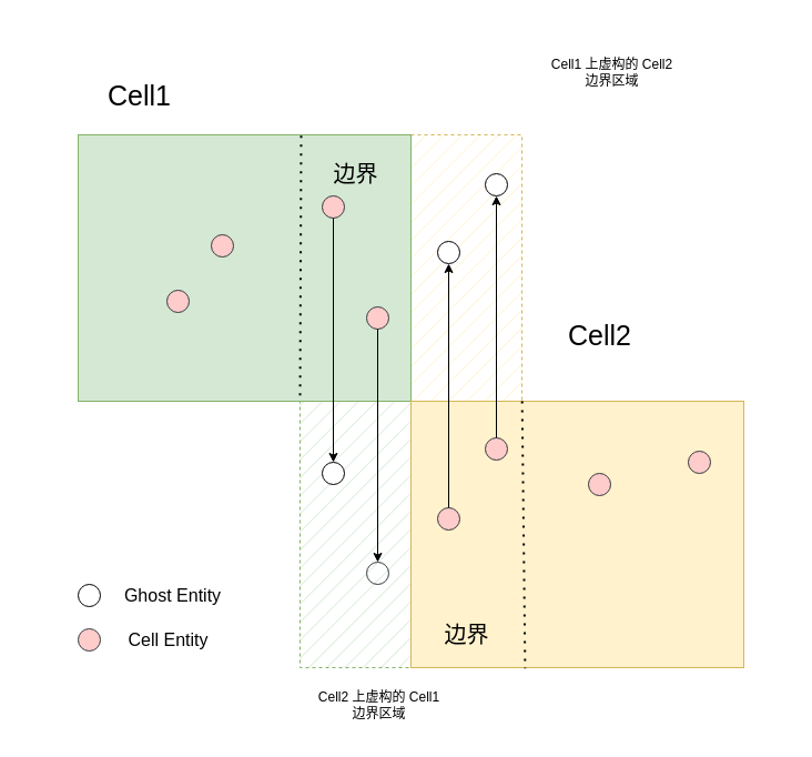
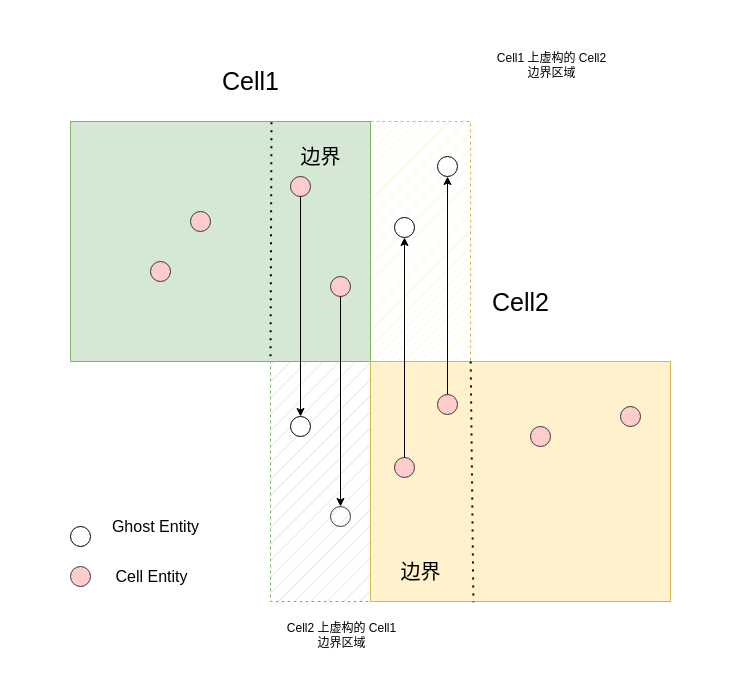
  <mxCell id="0" />
  <mxCell id="1" parent="0" />
  <mxCell id="2" value="" style="rounded=0;whiteSpace=wrap;html=1;fillColor=none;strokeColor=none;" parent="1" vertex="1"><mxGeometry x="20" y="20" width="690" height="640" as="geometry" /></mxCell>
  <mxCell id="3" value="" style="rounded=0;whiteSpace=wrap;html=1;dashed=1;fillStyle=hatch;fillColor=#fff2cc;strokeColor=#d6b656;" parent="1" vertex="1"><mxGeometry x="370" y="121" width="100" height="240" as="geometry" /></mxCell>
  <mxCell id="4" value="" style="rounded=0;whiteSpace=wrap;html=1;dashed=1;fillStyle=hatch;fillColor=#d5e8d4;strokeColor=#82b366;" parent="1" vertex="1"><mxGeometry x="270" y="361" width="100" height="240" as="geometry" /></mxCell>
  <mxCell id="5" value="" style="ellipse;whiteSpace=wrap;html=1;aspect=fixed;" parent="1" vertex="1"><mxGeometry x="437" y="156" width="20" height="20" as="geometry" /></mxCell>
  <mxCell id="6" value="" style="rounded=0;whiteSpace=wrap;html=1;fillColor=#d5e8d4;strokeColor=#82b366;" parent="1" vertex="1"><mxGeometry x="70" y="121" width="300" height="240" as="geometry" /></mxCell>
  <mxCell id="7" value="边界" style="text;html=1;align=center;verticalAlign=middle;resizable=0;points=[];autosize=1;strokeColor=none;fillColor=none;fontSize=20;" parent="1" vertex="1"><mxGeometry x="290" y="136" width="60" height="40" as="geometry" /></mxCell>
  <mxCell id="8" value="" style="ellipse;whiteSpace=wrap;html=1;aspect=fixed;fillColor=#ffcccc;strokeColor=#36393d;" parent="1" vertex="1"><mxGeometry x="290" y="176" width="20" height="20" as="geometry" /></mxCell>
  <mxCell id="9" value="" style="rounded=0;whiteSpace=wrap;html=1;fillColor=#fff2cc;strokeColor=#d6b656;" parent="1" vertex="1"><mxGeometry x="370" y="361" width="300" height="240" as="geometry" /></mxCell>
  <mxCell id="10" value="边界" style="text;html=1;align=center;verticalAlign=middle;resizable=0;points=[];autosize=1;strokeColor=none;fillColor=none;fontSize=20;" parent="1" vertex="1"><mxGeometry x="390" y="551" width="60" height="40" as="geometry" /></mxCell>
  <mxCell id="11" value="" style="ellipse;whiteSpace=wrap;html=1;aspect=fixed;fillColor=#ffcccc;strokeColor=#36393d;" parent="1" vertex="1"><mxGeometry x="437" y="394" width="20" height="20" as="geometry" /></mxCell>
  <mxCell id="12" value="" style="ellipse;whiteSpace=wrap;html=1;aspect=fixed;" parent="1" vertex="1"><mxGeometry x="290" y="416" width="20" height="20" as="geometry" /></mxCell>
  <mxCell id="13" value="" style="endArrow=none;dashed=1;html=1;dashPattern=1 3;strokeWidth=2;rounded=0;entryX=0;entryY=0;entryDx=0;entryDy=0;exitX=0.67;exitY=0.003;exitDx=0;exitDy=0;exitPerimeter=0;" parent="1" source="6" target="4" edge="1"><mxGeometry width="50" height="50" relative="1" as="geometry"><mxPoint x="350" y="71" as="sourcePoint" /><mxPoint x="460" y="291" as="targetPoint" /></mxGeometry></mxCell>
  <mxCell id="14" value="" style="endArrow=none;dashed=1;html=1;dashPattern=1 3;strokeWidth=2;rounded=0;entryX=0.343;entryY=1.003;entryDx=0;entryDy=0;exitX=0.334;exitY=0;exitDx=0;exitDy=0;exitPerimeter=0;entryPerimeter=0;" parent="1" source="9" target="9" edge="1"><mxGeometry width="50" height="50" relative="1" as="geometry"><mxPoint x="281" y="132" as="sourcePoint" /><mxPoint x="280" y="371" as="targetPoint" /></mxGeometry></mxCell>
  <mxCell id="15" value="" style="endArrow=classic;html=1;rounded=0;exitX=0.5;exitY=1;exitDx=0;exitDy=0;entryX=0.5;entryY=0;entryDx=0;entryDy=0;" parent="1" source="8" target="12" edge="1"><mxGeometry width="50" height="50" relative="1" as="geometry"><mxPoint x="400" y="336" as="sourcePoint" /><mxPoint x="450" y="286" as="targetPoint" /></mxGeometry></mxCell>
  <mxCell id="16" value="" style="endArrow=classic;html=1;rounded=0;exitX=0.5;exitY=0;exitDx=0;exitDy=0;entryX=0.5;entryY=1;entryDx=0;entryDy=0;" parent="1" source="11" target="5" edge="1"><mxGeometry width="50" height="50" relative="1" as="geometry"><mxPoint x="417" y="294" as="sourcePoint" /><mxPoint x="467" y="244" as="targetPoint" /></mxGeometry></mxCell>
  <mxCell id="17" value="" style="ellipse;whiteSpace=wrap;html=1;aspect=fixed;fillColor=#ffcccc;strokeColor=#36393d;" parent="1" vertex="1"><mxGeometry x="190" y="211" width="20" height="20" as="geometry" /></mxCell>
  <mxCell id="18" value="" style="ellipse;whiteSpace=wrap;html=1;aspect=fixed;fillColor=#ffcccc;strokeColor=#36393d;" parent="1" vertex="1"><mxGeometry x="620" y="406" width="20" height="20" as="geometry" /></mxCell>
  <mxCell id="19" value="" style="ellipse;whiteSpace=wrap;html=1;aspect=fixed;fillColor=#ffcccc;strokeColor=#36393d;" parent="1" vertex="1"><mxGeometry x="530" y="426" width="20" height="20" as="geometry" /></mxCell>
  <mxCell id="20" value="" style="ellipse;whiteSpace=wrap;html=1;aspect=fixed;fillColor=#ffcccc;strokeColor=#36393d;" parent="1" vertex="1"><mxGeometry x="150" y="261" width="20" height="20" as="geometry" /></mxCell>
  <mxCell id="21" value="" style="ellipse;whiteSpace=wrap;html=1;aspect=fixed;fillColor=#ffcccc;strokeColor=#36393d;" parent="1" vertex="1"><mxGeometry x="330" y="276" width="20" height="20" as="geometry" /></mxCell>
  <mxCell id="22" value="" style="ellipse;whiteSpace=wrap;html=1;aspect=fixed;fillColor=none;strokeColor=#36393d;" parent="1" vertex="1"><mxGeometry x="330" y="506" width="20" height="20" as="geometry" /></mxCell>
  <mxCell id="23" value="" style="endArrow=classic;html=1;rounded=0;exitX=0.5;exitY=1;exitDx=0;exitDy=0;entryX=0.5;entryY=0;entryDx=0;entryDy=0;" parent="1" source="21" target="22" edge="1"><mxGeometry width="50" height="50" relative="1" as="geometry"><mxPoint x="410" y="386" as="sourcePoint" /><mxPoint x="460" y="336" as="targetPoint" /></mxGeometry></mxCell>
  <mxCell id="24" value="" style="ellipse;whiteSpace=wrap;html=1;aspect=fixed;" parent="1" vertex="1"><mxGeometry x="394" y="217" width="20" height="20" as="geometry" /></mxCell>
  <mxCell id="25" value="" style="ellipse;whiteSpace=wrap;html=1;aspect=fixed;fillColor=#ffcccc;strokeColor=#36393d;" parent="1" vertex="1"><mxGeometry x="394" y="457" width="20" height="20" as="geometry" /></mxCell>
  <mxCell id="26" value="" style="endArrow=classic;html=1;rounded=0;exitX=0.5;exitY=0;exitDx=0;exitDy=0;entryX=0.5;entryY=1;entryDx=0;entryDy=0;" parent="1" source="25" target="24" edge="1"><mxGeometry width="50" height="50" relative="1" as="geometry"><mxPoint x="374" y="357" as="sourcePoint" /><mxPoint x="424" y="307" as="targetPoint" /></mxGeometry></mxCell>
  <mxCell id="27" value="" style="ellipse;whiteSpace=wrap;html=1;aspect=fixed;" parent="1" vertex="1"><mxGeometry x="70" y="526" width="20" height="20" as="geometry" /></mxCell>
- <mxCell id="28" value="&lt;font style=&quot;font-size: 16px;&quot;&gt;Ghost Entity&lt;/font&gt;" style="text;html=1;align=center;verticalAlign=middle;resizable=0;points=[];autosize=1;strokeColor=none;fillColor=none;" parent="1" vertex="1"><mxGeometry x="100" y="521" width="110" height="30" as="geometry" /></mxCell>
+ <mxCell id="28" value="&lt;font style=&quot;font-size: 16px;&quot;&gt;Ghost Entity&lt;/font&gt;" style="text;html=1;align=center;verticalAlign=middle;resizable=0;points=[];autosize=1;strokeColor=none;fillColor=none;" parent="1" vertex="1"><mxGeometry x="100" y="511" width="110" height="30" as="geometry" /></mxCell>
  <mxCell id="29" value="" style="ellipse;whiteSpace=wrap;html=1;aspect=fixed;fillColor=#ffcccc;strokeColor=#36393d;" parent="1" vertex="1"><mxGeometry x="70" y="566" width="20" height="20" as="geometry" /></mxCell>
  <mxCell id="30" value="&lt;font style=&quot;font-size: 16px;&quot;&gt;Cell Entity&lt;/font&gt;" style="text;html=1;align=center;verticalAlign=middle;resizable=0;points=[];autosize=1;strokeColor=none;fillColor=none;" parent="1" vertex="1"><mxGeometry x="101" y="561" width="100" height="30" as="geometry" /></mxCell>
  <mxCell id="31" value="Cell2 上虚构的 Cell1 边界区域" style="text;strokeColor=none;align=center;fillColor=none;html=1;verticalAlign=middle;whiteSpace=wrap;rounded=0;" parent="1" vertex="1"><mxGeometry x="285" y="620" width="113" height="30" as="geometry" /></mxCell>
  <mxCell id="32" value="Cell1 上虚构的 Cell2 边界区域" style="text;strokeColor=none;align=center;fillColor=none;html=1;verticalAlign=middle;whiteSpace=wrap;rounded=0;" parent="1" vertex="1"><mxGeometry x="495" y="50" width="113" height="30" as="geometry" /></mxCell>
- <mxCell id="33" value="Cell1" style="text;html=1;align=center;verticalAlign=middle;resizable=0;points=[];autosize=1;strokeColor=none;fillColor=none;fontSize=25;" vertex="1" parent="1"><mxGeometry x="85" y="65" width="80" height="40" as="geometry" /></mxCell>
- <mxCell id="34" value="Cell2" style="text;html=1;align=center;verticalAlign=middle;resizable=0;points=[];autosize=1;strokeColor=none;fillColor=none;fontSize=25;" vertex="1" parent="1"><mxGeometry x="500" y="281" width="80" height="40" as="geometry" /></mxCell>
+ <mxCell id="33" value="Cell1" style="text;html=1;align=center;verticalAlign=middle;resizable=0;points=[];autosize=1;strokeColor=none;fillColor=none;fontSize=25;" vertex="1" parent="1"><mxGeometry x="210" y="60" width="80" height="40" as="geometry" /></mxCell>
+ <mxCell id="34" value="Cell2" style="text;html=1;align=center;verticalAlign=middle;resizable=0;points=[];autosize=1;strokeColor=none;fillColor=none;fontSize=25;" vertex="1" parent="1"><mxGeometry x="480" y="281" width="80" height="40" as="geometry" /></mxCell>
